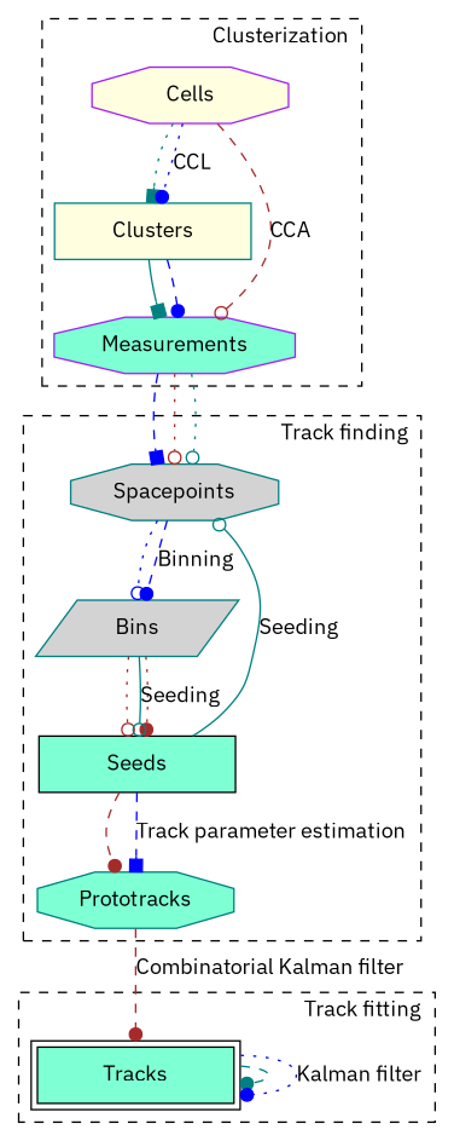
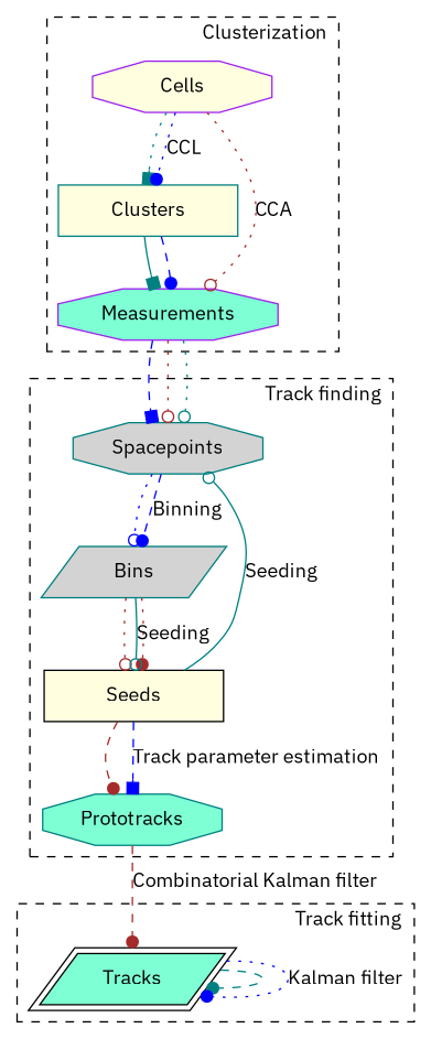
  digraph {
    fontname="IBM Plex Sans"
    labeljust=r
    node [color=teal fillcolor=lightyellow fontname="IBM Plex Sans" group=g1 shape=octagon style=filled]
    edge [arrowhead=dot color=blue fontname="IBM Plex Sans" style=dotted]
    n1 [color=purple label=Cells width=1.75]
    n2 [label=Clusters shape=box width=1.75]
    n3 [color=purple fillcolor=aquamarine label=Measurements width=1.75]
    n4 [fillcolor=lightgrey label=Spacepoints width=1.75]
    n5 [fillcolor=lightgrey label=Bins shape=parallelogram width=1.75]
-   n6 [color=black fillcolor=aquamarine label=Seeds shape=box width=1.75]
+   n6 [color=black label=Seeds shape=box width=1.75]
    n7 [fillcolor=aquamarine label=Prototracks width=1.75]
-   n8 [color=black fillcolor=aquamarine label=Tracks peripheries=2 shape=box width=1.75]
+   n8 [color=black fillcolor=aquamarine label=Tracks peripheries=2 shape=parallelogram width=1.75]
    subgraph cluster_1 {
      label=Clusterization
      style=dashed
      n1
      n2
      n3
    }
    subgraph cluster_2 {
      label="Track finding"
      style=dashed
      n4
      n5
      n6
      n7
    }
    subgraph cluster_3 {
      label="Track fitting"
      style=dashed
      n8
    }
    n1 -> n2 [arrowhead=box color=teal]
    n1 -> n2 [label=CCL]
-   n1 -> n3 [arrowhead=odot color=brown label=CCA style=dashed]
+   n1 -> n3 [arrowhead=odot color=brown label=CCA]
    n2 -> n3 [arrowhead=box color=teal style=solid]
    n2 -> n3 [style=dashed]
    n3 -> n4 [arrowhead=box style=dashed]
    n3 -> n4 [arrowhead=odot color=brown]
    n3 -> n4 [arrowhead=odot color=teal]
    n4 -> n5 [arrowhead=odot]
    n4 -> n5 [label=Binning style=dashed]
    n5 -> n6 [arrowhead=odot color=brown]
    n5 -> n6 [color=brown]
    n5 -> n6 [arrowhead=odot color=teal label=Seeding style=solid]
    n6 -> n4 [arrowhead=odot color=teal label=Seeding style=solid]
    n6 -> n7 [color=brown style=dashed]
    n6 -> n7 [arrowhead=box label="Track parameter estimation" style=dashed]
    n7 -> n8 [color=brown label="Combinatorial Kalman filter" style=dashed]
    n8 -> n8 [color=teal style=dashed]
    n8 -> n8 [label="Kalman filter"]
  }
